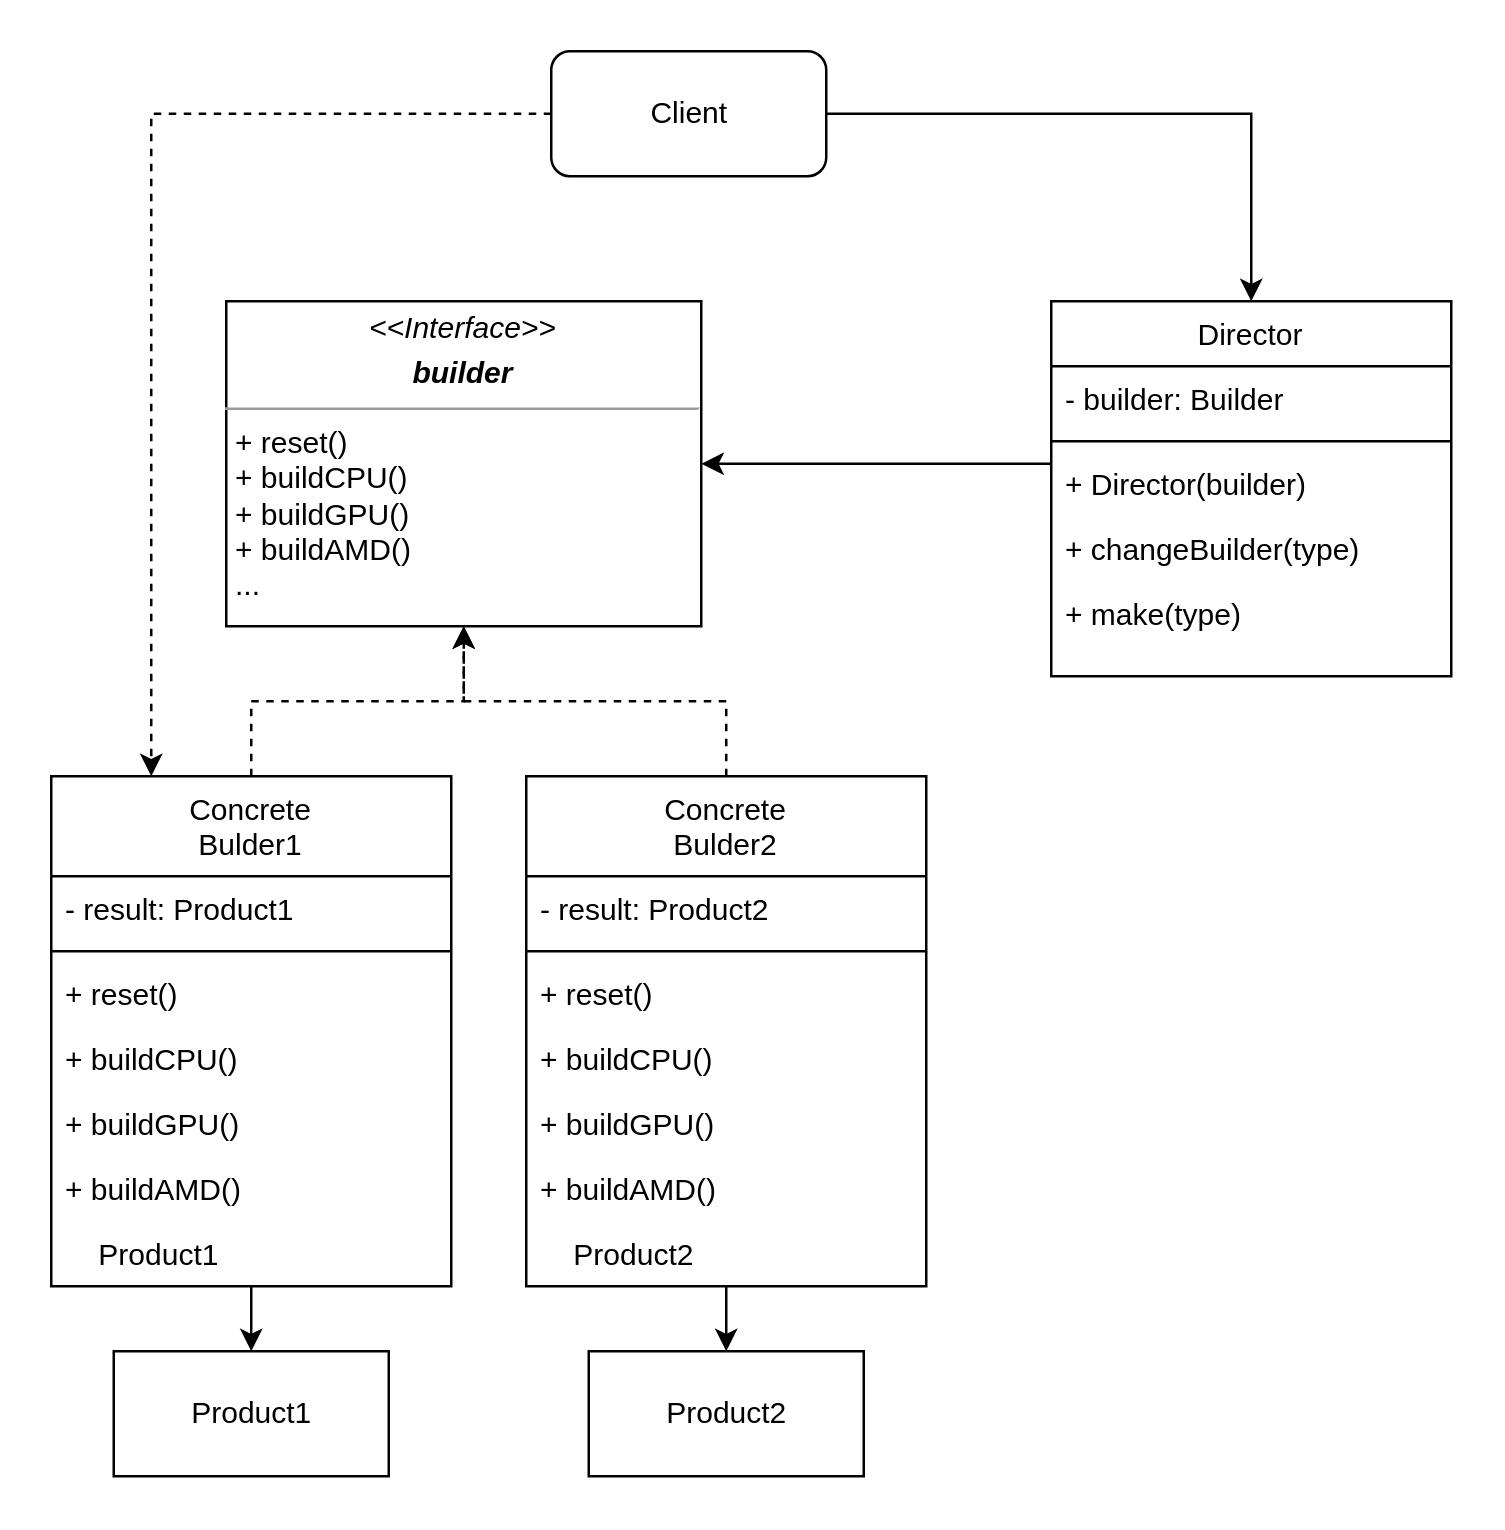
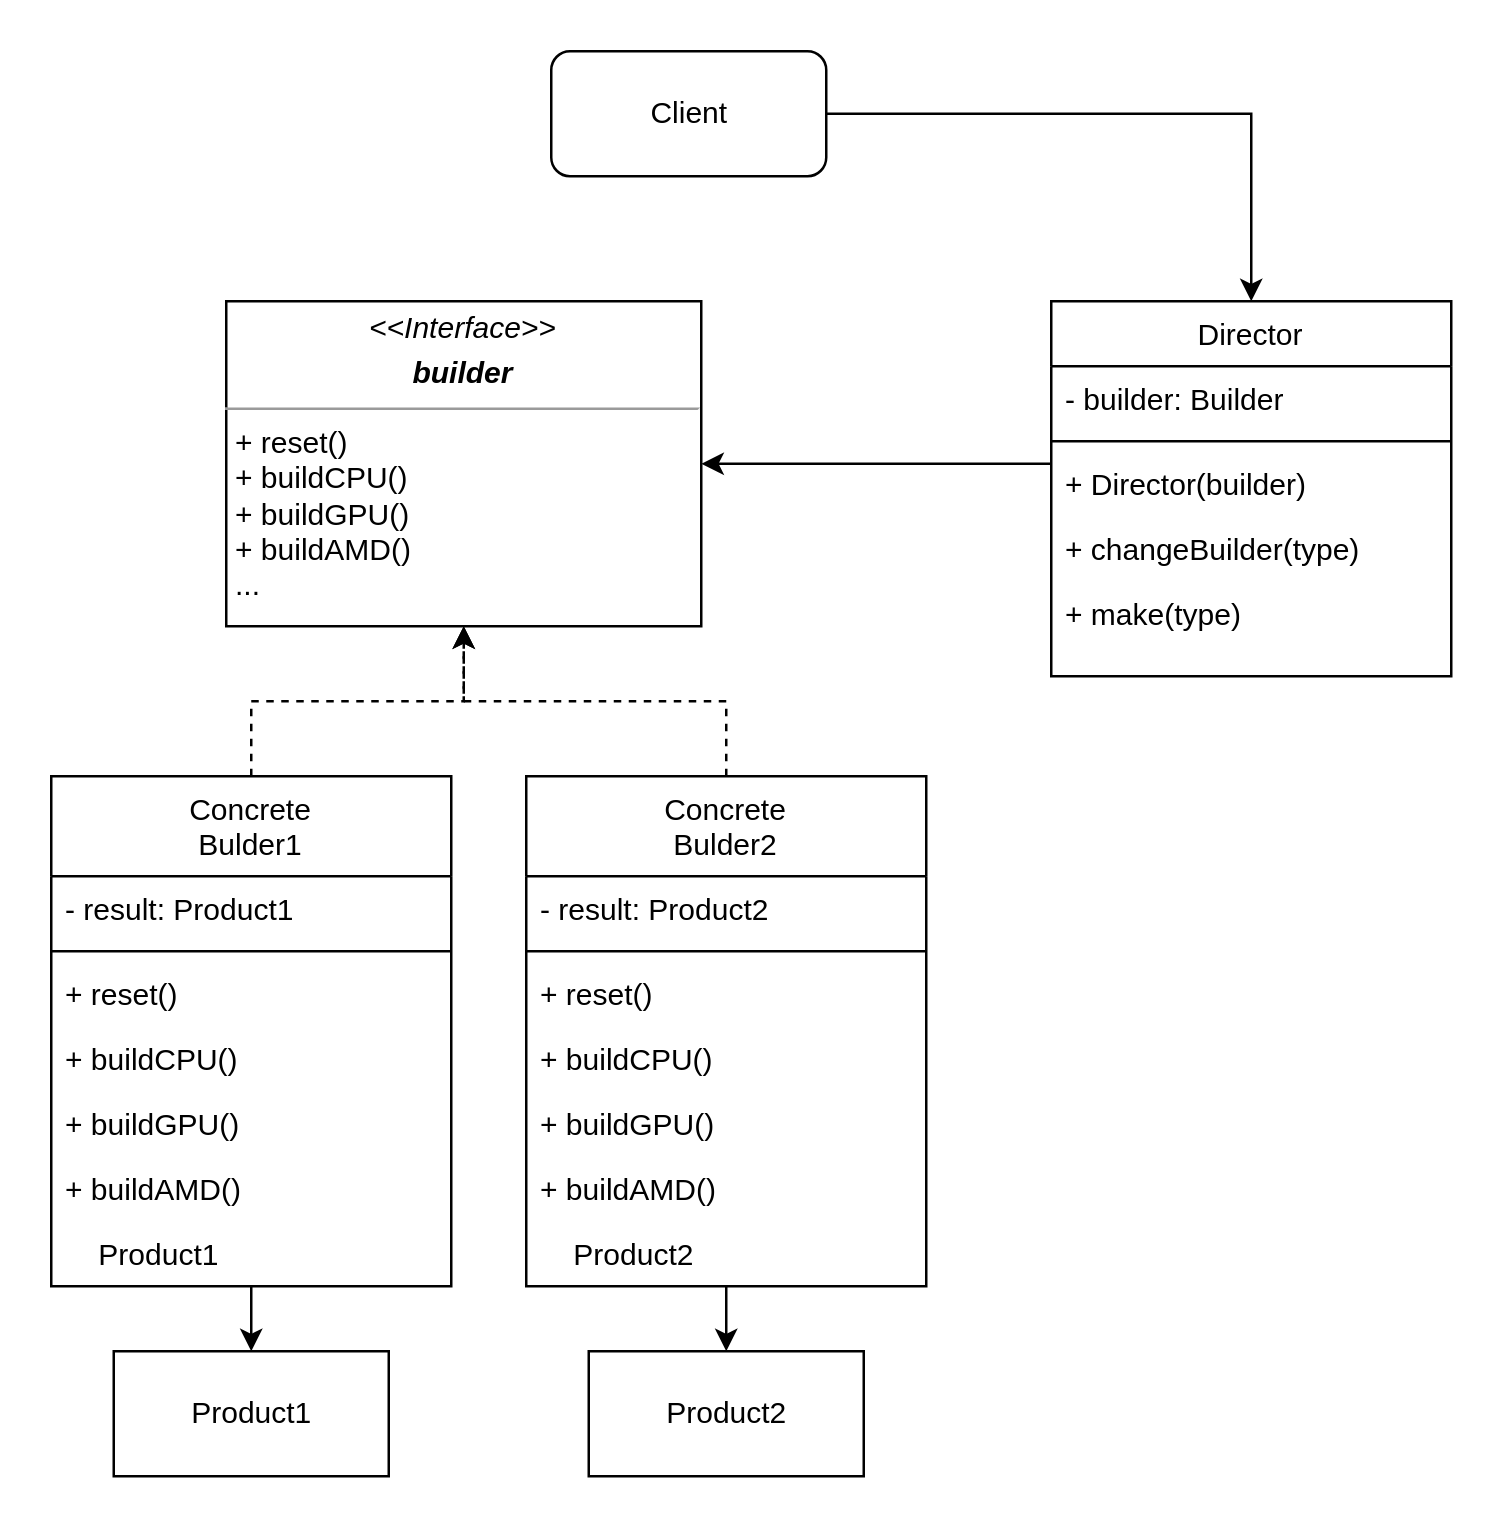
  <mxCell id="0" />
  <mxCell id="1" parent="0" />
  <mxCell id="2" style="edgeStyle=orthogonalEdgeStyle;rounded=0;orthogonalLoop=1;jettySize=auto;html=1;entryX=0.5;entryY=0;entryDx=0;entryDy=0;" edge="1" parent="1" source="4" target="20"><mxGeometry relative="1" as="geometry" /></mxCell>
  <mxCell id="3" style="edgeStyle=orthogonalEdgeStyle;rounded=0;orthogonalLoop=1;jettySize=auto;html=1;entryX=0.5;entryY=1;entryDx=0;entryDy=0;dashed=1;" edge="1" parent="1" source="4" target="18"><mxGeometry relative="1" as="geometry" /></mxCell>
  <mxCell id="4" value="Concrete&#10;Bulder1" style="swimlane;fontStyle=0;align=center;verticalAlign=top;childLayout=stackLayout;horizontal=1;startSize=40;horizontalStack=0;resizeParent=1;resizeLast=0;collapsible=1;marginBottom=0;rounded=0;shadow=0;strokeWidth=1;" parent="1" vertex="1"><mxGeometry x="20" y="310" width="160" height="204" as="geometry"><mxRectangle x="130" y="380" width="160" height="26" as="alternateBounds" /></mxGeometry></mxCell>
  <mxCell id="5" value="- result: Product1" style="text;align=left;verticalAlign=top;spacingLeft=4;spacingRight=4;overflow=hidden;rotatable=0;points=[[0,0.5],[1,0.5]];portConstraint=eastwest;" parent="4" vertex="1"><mxGeometry y="40" width="160" height="26" as="geometry" /></mxCell>
  <mxCell id="6" value="" style="line;html=1;strokeWidth=1;align=left;verticalAlign=middle;spacingTop=-1;spacingLeft=3;spacingRight=3;rotatable=0;labelPosition=right;points=[];portConstraint=eastwest;" parent="4" vertex="1"><mxGeometry y="66" width="160" height="8" as="geometry" /></mxCell>
  <mxCell id="7" value="+ reset()" style="text;align=left;verticalAlign=top;spacingLeft=4;spacingRight=4;overflow=hidden;rotatable=0;points=[[0,0.5],[1,0.5]];portConstraint=eastwest;fontStyle=0" parent="4" vertex="1"><mxGeometry y="74" width="160" height="26" as="geometry" /></mxCell>
  <mxCell id="8" value="+ buildCPU()" style="text;align=left;verticalAlign=top;spacingLeft=4;spacingRight=4;overflow=hidden;rotatable=0;points=[[0,0.5],[1,0.5]];portConstraint=eastwest;" parent="4" vertex="1"><mxGeometry y="100" width="160" height="26" as="geometry" /></mxCell>
  <mxCell id="9" value="+ buildGPU()" style="text;align=left;verticalAlign=top;spacingLeft=4;spacingRight=4;overflow=hidden;rotatable=0;points=[[0,0.5],[1,0.5]];portConstraint=eastwest;" vertex="1" parent="4"><mxGeometry y="126" width="160" height="26" as="geometry" /></mxCell>
  <mxCell id="10" value="+ buildAMD()" style="text;align=left;verticalAlign=top;spacingLeft=4;spacingRight=4;overflow=hidden;rotatable=0;points=[[0,0.5],[1,0.5]];portConstraint=eastwest;" vertex="1" parent="4"><mxGeometry y="152" width="160" height="26" as="geometry" /></mxCell>
  <mxCell id="11" value="    Product1" style="text;align=left;verticalAlign=top;spacingLeft=4;spacingRight=4;overflow=hidden;rotatable=0;points=[[0,0.5],[1,0.5]];portConstraint=eastwest;" vertex="1" parent="4"><mxGeometry y="178" width="160" height="26" as="geometry" /></mxCell>
  <mxCell id="12" value="Director" style="swimlane;fontStyle=0;align=center;verticalAlign=top;childLayout=stackLayout;horizontal=1;startSize=26;horizontalStack=0;resizeParent=1;resizeLast=0;collapsible=1;marginBottom=0;rounded=0;shadow=0;strokeWidth=1;" parent="1" vertex="1"><mxGeometry x="420" y="120" width="160" height="150" as="geometry"><mxRectangle x="550" y="140" width="160" height="26" as="alternateBounds" /></mxGeometry></mxCell>
  <mxCell id="13" value="- builder: Builder" style="text;align=left;verticalAlign=top;spacingLeft=4;spacingRight=4;overflow=hidden;rotatable=0;points=[[0,0.5],[1,0.5]];portConstraint=eastwest;" parent="12" vertex="1"><mxGeometry y="26" width="160" height="26" as="geometry" /></mxCell>
  <mxCell id="14" value="" style="line;html=1;strokeWidth=1;align=left;verticalAlign=middle;spacingTop=-1;spacingLeft=3;spacingRight=3;rotatable=0;labelPosition=right;points=[];portConstraint=eastwest;" parent="12" vertex="1"><mxGeometry y="52" width="160" height="8" as="geometry" /></mxCell>
  <mxCell id="15" value="+ Director(builder)" style="text;align=left;verticalAlign=top;spacingLeft=4;spacingRight=4;overflow=hidden;rotatable=0;points=[[0,0.5],[1,0.5]];portConstraint=eastwest;" parent="12" vertex="1"><mxGeometry y="60" width="160" height="26" as="geometry" /></mxCell>
  <mxCell id="16" value="+ changeBuilder(type)" style="text;align=left;verticalAlign=top;spacingLeft=4;spacingRight=4;overflow=hidden;rotatable=0;points=[[0,0.5],[1,0.5]];portConstraint=eastwest;" parent="12" vertex="1"><mxGeometry y="86" width="160" height="26" as="geometry" /></mxCell>
  <mxCell id="17" value="+ make(type)" style="text;align=left;verticalAlign=top;spacingLeft=4;spacingRight=4;overflow=hidden;rotatable=0;points=[[0,0.5],[1,0.5]];portConstraint=eastwest;" vertex="1" parent="12"><mxGeometry y="112" width="160" height="26" as="geometry" /></mxCell>
  <mxCell id="18" value="&lt;p style=&quot;margin:0px;margin-top:4px;text-align:center;&quot;&gt;&lt;i&gt;&amp;lt;&amp;lt;Interface&amp;gt;&amp;gt;&lt;/i&gt;&lt;/p&gt;&lt;p style=&quot;margin:0px;margin-top:4px;text-align:center;&quot;&gt;&lt;i&gt;&lt;b&gt;builder&lt;/b&gt;&lt;/i&gt;&lt;/p&gt;&lt;hr size=&quot;1&quot;&gt;&lt;p style=&quot;margin:0px;margin-left:4px;&quot;&gt;+ reset()&lt;/p&gt;&lt;p style=&quot;margin:0px;margin-left:4px;&quot;&gt;+ buildCPU()&lt;/p&gt;&lt;p style=&quot;margin:0px;margin-left:4px;&quot;&gt;+ buildGPU()&lt;br&gt;&lt;/p&gt;&lt;p style=&quot;margin:0px;margin-left:4px;&quot;&gt;+ buildAMD()&lt;br&gt;&lt;/p&gt;&lt;p style=&quot;margin:0px;margin-left:4px;&quot;&gt;...&lt;/p&gt;" style="verticalAlign=top;align=left;overflow=fill;fontSize=12;fontFamily=Helvetica;html=1;" vertex="1" parent="1"><mxGeometry x="90" y="120" width="190" height="130" as="geometry" /></mxCell>
  <mxCell id="19" style="edgeStyle=orthogonalEdgeStyle;rounded=0;orthogonalLoop=1;jettySize=auto;html=1;entryX=1;entryY=0.5;entryDx=0;entryDy=0;" edge="1" parent="1" source="15" target="18"><mxGeometry relative="1" as="geometry"><Array as="points"><mxPoint x="380" y="185" /><mxPoint x="380" y="185" /></Array></mxGeometry></mxCell>
  <mxCell id="20" value="Product1" style="html=1;" vertex="1" parent="1"><mxGeometry x="45" y="540" width="110" height="50" as="geometry" /></mxCell>
  <mxCell id="21" style="edgeStyle=orthogonalEdgeStyle;rounded=0;orthogonalLoop=1;jettySize=auto;html=1;entryX=0.5;entryY=0;entryDx=0;entryDy=0;" edge="1" parent="1" source="23" target="31"><mxGeometry relative="1" as="geometry" /></mxCell>
  <mxCell id="22" style="edgeStyle=orthogonalEdgeStyle;rounded=0;orthogonalLoop=1;jettySize=auto;html=1;dashed=1;" edge="1" parent="1" source="23" target="18"><mxGeometry relative="1" as="geometry" /></mxCell>
  <mxCell id="23" value="Concrete&#10;Bulder2" style="swimlane;fontStyle=0;align=center;verticalAlign=top;childLayout=stackLayout;horizontal=1;startSize=40;horizontalStack=0;resizeParent=1;resizeLast=0;collapsible=1;marginBottom=0;rounded=0;shadow=0;strokeWidth=1;" vertex="1" parent="1"><mxGeometry x="210" y="310" width="160" height="204" as="geometry"><mxRectangle x="130" y="380" width="160" height="26" as="alternateBounds" /></mxGeometry></mxCell>
  <mxCell id="24" value="- result: Product2" style="text;align=left;verticalAlign=top;spacingLeft=4;spacingRight=4;overflow=hidden;rotatable=0;points=[[0,0.5],[1,0.5]];portConstraint=eastwest;" vertex="1" parent="23"><mxGeometry y="40" width="160" height="26" as="geometry" /></mxCell>
  <mxCell id="25" value="" style="line;html=1;strokeWidth=1;align=left;verticalAlign=middle;spacingTop=-1;spacingLeft=3;spacingRight=3;rotatable=0;labelPosition=right;points=[];portConstraint=eastwest;" vertex="1" parent="23"><mxGeometry y="66" width="160" height="8" as="geometry" /></mxCell>
  <mxCell id="26" value="+ reset()" style="text;align=left;verticalAlign=top;spacingLeft=4;spacingRight=4;overflow=hidden;rotatable=0;points=[[0,0.5],[1,0.5]];portConstraint=eastwest;fontStyle=0" vertex="1" parent="23"><mxGeometry y="74" width="160" height="26" as="geometry" /></mxCell>
  <mxCell id="27" value="+ buildCPU()" style="text;align=left;verticalAlign=top;spacingLeft=4;spacingRight=4;overflow=hidden;rotatable=0;points=[[0,0.5],[1,0.5]];portConstraint=eastwest;" vertex="1" parent="23"><mxGeometry y="100" width="160" height="26" as="geometry" /></mxCell>
  <mxCell id="28" value="+ buildGPU()" style="text;align=left;verticalAlign=top;spacingLeft=4;spacingRight=4;overflow=hidden;rotatable=0;points=[[0,0.5],[1,0.5]];portConstraint=eastwest;" vertex="1" parent="23"><mxGeometry y="126" width="160" height="26" as="geometry" /></mxCell>
  <mxCell id="29" value="+ buildAMD()" style="text;align=left;verticalAlign=top;spacingLeft=4;spacingRight=4;overflow=hidden;rotatable=0;points=[[0,0.5],[1,0.5]];portConstraint=eastwest;" vertex="1" parent="23"><mxGeometry y="152" width="160" height="26" as="geometry" /></mxCell>
  <mxCell id="30" value="    Product2" style="text;align=left;verticalAlign=top;spacingLeft=4;spacingRight=4;overflow=hidden;rotatable=0;points=[[0,0.5],[1,0.5]];portConstraint=eastwest;" vertex="1" parent="23"><mxGeometry y="178" width="160" height="26" as="geometry" /></mxCell>
  <mxCell id="31" value="Product2" style="html=1;" vertex="1" parent="1"><mxGeometry x="235" y="540" width="110" height="50" as="geometry" /></mxCell>
  <mxCell id="32" style="edgeStyle=orthogonalEdgeStyle;rounded=0;orthogonalLoop=1;jettySize=auto;html=1;entryX=0.5;entryY=0;entryDx=0;entryDy=0;" edge="1" parent="1" source="34" target="12"><mxGeometry relative="1" as="geometry" /></mxCell>
- <mxCell id="33" style="edgeStyle=orthogonalEdgeStyle;rounded=0;orthogonalLoop=1;jettySize=auto;html=1;entryX=0.25;entryY=0;entryDx=0;entryDy=0;dashed=1;" edge="1" parent="1" source="34" target="4"><mxGeometry relative="1" as="geometry" /></mxCell>
  <mxCell id="34" value="Client" style="html=1;rounded=1;" vertex="1" parent="1"><mxGeometry x="220" y="20" width="110" height="50" as="geometry" /></mxCell>
